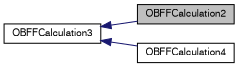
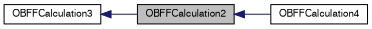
  digraph {
    rankdir=LR
    node [color=black fillcolor=white fontname=FreeSans fontsize=10 shape=record style=filled]
    edge [color=midnightblue dir=back fontname=FreeSans fontsize=10 labelfontname=FreeSans labelfontsize=10 style=solid]
    n1 [fillcolor=grey75 fontcolor=black height=0.2 label=OBFFCalculation2 width=0.4]
    n2 [height=0.2 label=OBFFCalculation3 width=0.4]
    n3 [height=0.2 label=OBFFCalculation4 width=0.4]
    n2 -> n1
-   n2 -> n3
+   n1 -> n3
  }
